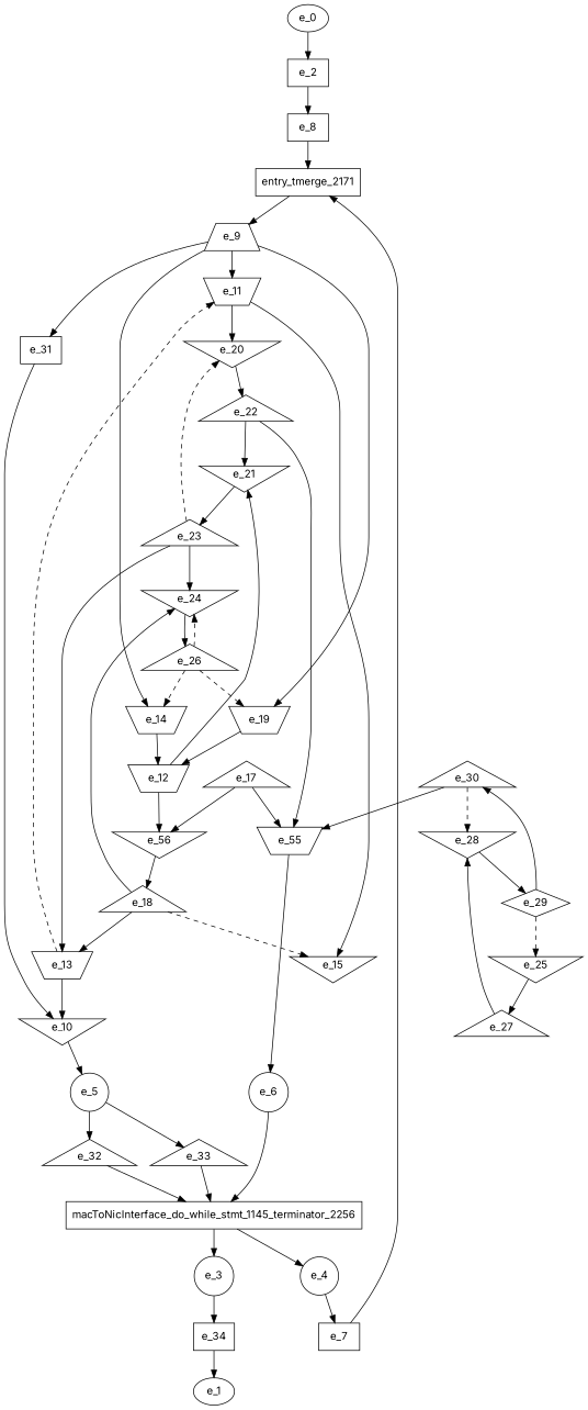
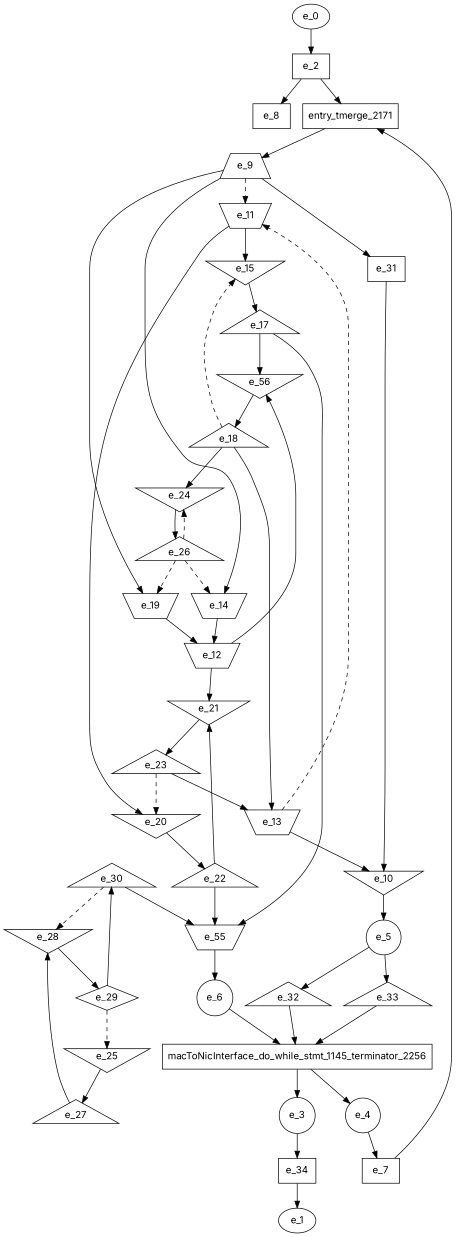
  digraph {
    fontname=Inter
    node [fontname=Inter shape=triangle]
    edge [fontname=Inter]
    e_2 [shape=dot]
    e_8 [shape=dot]
    e_0 [shape=""]
    n4 [label=entry_tmerge_2171 shape=rectangle]
    e_3 [shape=circle]
    e_34 [shape=dot]
    e_1 [shape=""]
    e_4 [shape=circle]
    e_7 [shape=dot]
    e_5 [shape=circle]
    e_32
    e_33
    macToNicInterface_do_while_stmt_1145_terminator_2256 [shape=rectangle]
    e_6 [shape=circle]
    e_9 [shape=trapezium]
    e_11 [shape=invtrapezium]
    e_14 [shape=invtrapezium]
    e_19 [shape=invtrapezium]
    e_31 [shape=dot]
    e_15 [shape=invtriangle]
    e_20 [shape=invtriangle]
    e_12 [shape=invtrapezium]
    e_10 [shape=invtriangle]
    e_17
    e_22
    n26 [label=e_56 shape=invtriangle]
    e_21 [shape=invtriangle]
    e_18
    e_23
    e_13 [shape=invtrapezium]
    n31 [label=e_55 shape=invtrapezium]
    e_24 [shape=invtriangle]
    e_26
    e_25 [shape=invtriangle]
    e_27
    e_28 [shape=invtriangle]
    e_29 [shape=diamond]
    e_30
    e_2 -> e_8
-   e_8 -> n4
+   e_2 -> n4
    e_0 -> e_2
    n4 -> e_9
    e_3 -> e_34
    e_34 -> e_1
    e_4 -> e_7
    e_7 -> n4
    e_5 -> e_32
    e_5 -> e_33
    e_32 -> macToNicInterface_do_while_stmt_1145_terminator_2256
    e_33 -> macToNicInterface_do_while_stmt_1145_terminator_2256
    macToNicInterface_do_while_stmt_1145_terminator_2256 -> e_3
    macToNicInterface_do_while_stmt_1145_terminator_2256 -> e_4
    e_6 -> macToNicInterface_do_while_stmt_1145_terminator_2256
-   e_9 -> e_11
+   e_9 -> e_11 [style=dashed]
    e_9 -> e_14
    e_9 -> e_19
    e_9 -> e_31
    e_11 -> e_15
    e_11 -> e_20
    e_14 -> e_12
    e_19 -> e_12
    e_31 -> e_10
+   e_15 -> e_17
    e_20 -> e_22
    e_12 -> n26
    e_12 -> e_21
    e_10 -> e_5
    e_17 -> n26
    e_17 -> n31
    e_22 -> e_21
    e_22 -> n31
    n26 -> e_18
    e_21 -> e_23
    e_18 -> e_15 [style=dashed]
    e_18 -> e_13
    e_18 -> e_24
    e_23 -> e_20 [style=dashed]
    e_23 -> e_13
-   e_23 -> e_24
    e_13 -> e_11 [style=dashed]
    e_13 -> e_10
    n31 -> e_6
    e_24 -> e_26
    e_26 -> e_14 [style=dashed]
    e_26 -> e_19 [style=dashed]
    e_26 -> e_24 [style=dashed]
    e_25 -> e_27
    e_27 -> e_28
    e_28 -> e_29
    e_29 -> e_25 [style=dashed]
    e_29 -> e_30
    e_30 -> n31
    e_30 -> e_28 [style=dashed]
  }
